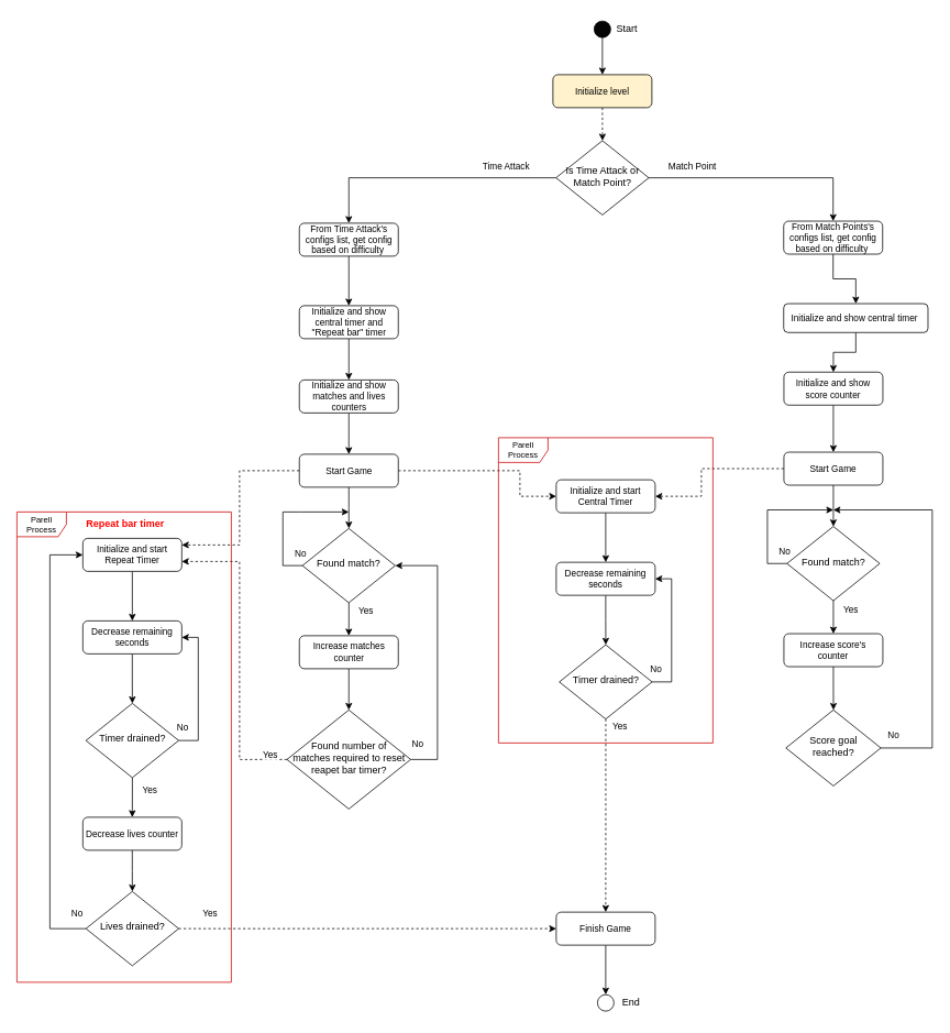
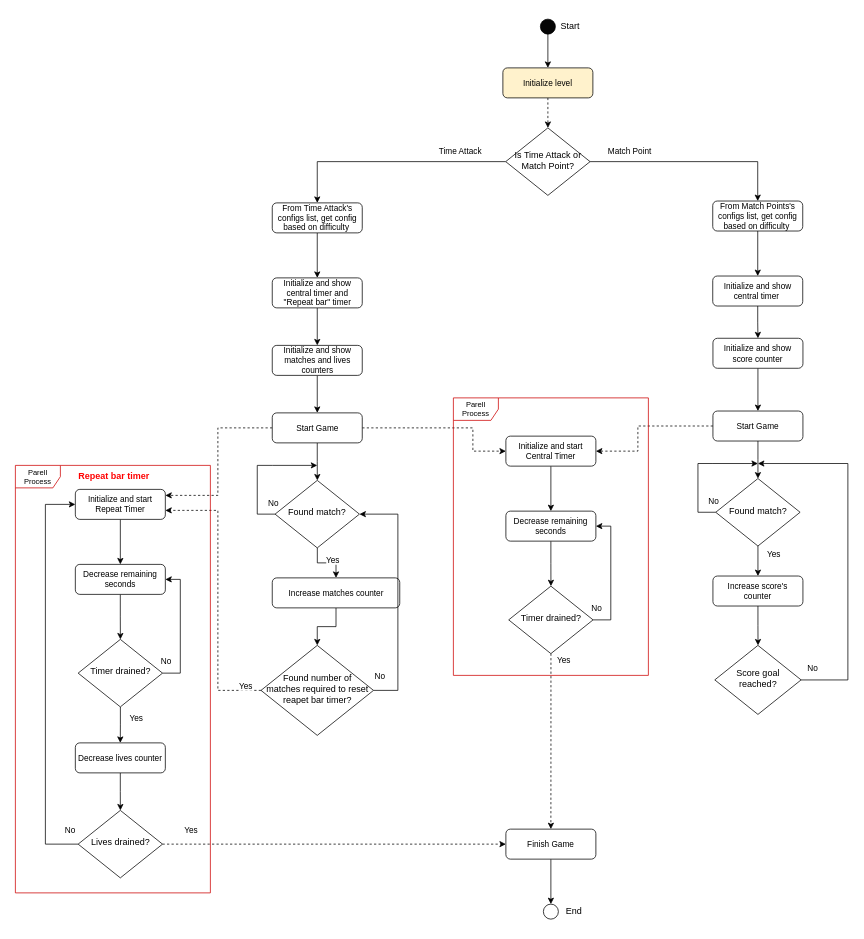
  <mxCell id="0" />
  <mxCell id="1" parent="0" />
  <mxCell id="2" style="edgeStyle=orthogonalEdgeStyle;rounded=0;orthogonalLoop=1;jettySize=auto;html=1;" edge="1" parent="1" source="3" target="6"><mxGeometry relative="1" as="geometry" /></mxCell>
  <mxCell id="3" value="" style="ellipse;whiteSpace=wrap;html=1;aspect=fixed;fillColor=#050505;fontSize=14;" parent="1" vertex="1"><mxGeometry x="720" y="25" width="20" height="20" as="geometry" /></mxCell>
  <mxCell id="4" value="Start" style="text;html=1;strokeColor=none;fillColor=none;align=center;verticalAlign=middle;whiteSpace=wrap;rounded=0;" parent="1" vertex="1"><mxGeometry x="730" y="20" width="60" height="30" as="geometry" /></mxCell>
  <mxCell id="5" style="edgeStyle=orthogonalEdgeStyle;rounded=0;orthogonalLoop=1;jettySize=auto;html=1;dashed=1;" edge="1" parent="1" source="6" target="11"><mxGeometry relative="1" as="geometry" /></mxCell>
  <mxCell id="6" value="Initialize level" style="rounded=1;whiteSpace=wrap;html=1;fontSize=11;glass=0;strokeWidth=1;shadow=0;fillColor=#fff2cc;" vertex="1" parent="1"><mxGeometry x="670" y="90" width="120" height="40" as="geometry" /></mxCell>
  <mxCell id="7" style="edgeStyle=orthogonalEdgeStyle;rounded=0;orthogonalLoop=1;jettySize=auto;html=1;entryX=0.5;entryY=0;entryDx=0;entryDy=0;" edge="1" parent="1" source="11" target="13"><mxGeometry relative="1" as="geometry" /></mxCell>
  <mxCell id="8" value="Time Attack" style="edgeLabel;html=1;align=center;verticalAlign=middle;resizable=0;points=[];" vertex="1" connectable="0" parent="7"><mxGeometry x="-0.731" y="-1" relative="1" as="geometry"><mxPoint x="-20" y="-14" as="offset" /></mxGeometry></mxCell>
  <mxCell id="9" style="edgeStyle=orthogonalEdgeStyle;rounded=0;orthogonalLoop=1;jettySize=auto;html=1;" edge="1" parent="1" source="11" target="19"><mxGeometry relative="1" as="geometry"><mxPoint x="876.25" y="210" as="sourcePoint" /></mxGeometry></mxCell>
  <mxCell id="10" value="Match Point" style="edgeLabel;html=1;align=center;verticalAlign=middle;resizable=0;points=[];" vertex="1" connectable="0" parent="9"><mxGeometry x="-0.667" y="1" relative="1" as="geometry"><mxPoint x="6" y="-14" as="offset" /></mxGeometry></mxCell>
  <mxCell id="11" value="Is Time Attack or Match Point?" style="rhombus;whiteSpace=wrap;html=1;shadow=0;fontFamily=Helvetica;fontSize=12;align=center;strokeWidth=1;spacing=6;spacingTop=-4;verticalAlign=middle;" vertex="1" parent="1"><mxGeometry x="673.75" y="170" width="112.5" height="90" as="geometry" /></mxCell>
  <mxCell id="12" style="edgeStyle=orthogonalEdgeStyle;rounded=0;orthogonalLoop=1;jettySize=auto;html=1;entryX=0.5;entryY=0;entryDx=0;entryDy=0;" edge="1" parent="1" source="13" target="15"><mxGeometry relative="1" as="geometry" /></mxCell>
  <mxCell id="13" value="From Time Attack's configs list, get config based on difficulty&amp;nbsp;" style="rounded=1;whiteSpace=wrap;html=1;fontSize=11;glass=0;strokeWidth=1;shadow=0;" vertex="1" parent="1"><mxGeometry x="362.51" y="270" width="120" height="40" as="geometry" /></mxCell>
  <mxCell id="14" style="edgeStyle=orthogonalEdgeStyle;rounded=0;orthogonalLoop=1;jettySize=auto;html=1;" edge="1" parent="1" source="15" target="17"><mxGeometry relative="1" as="geometry" /></mxCell>
  <mxCell id="15" value="Initialize and show central timer and &quot;Repeat bar&quot; timer" style="rounded=1;whiteSpace=wrap;html=1;fontSize=11;glass=0;strokeWidth=1;shadow=0;" vertex="1" parent="1"><mxGeometry x="362.51" y="370" width="120" height="40" as="geometry" /></mxCell>
  <mxCell id="16" style="edgeStyle=orthogonalEdgeStyle;rounded=0;orthogonalLoop=1;jettySize=auto;html=1;" edge="1" parent="1" source="17" target="27"><mxGeometry relative="1" as="geometry" /></mxCell>
  <mxCell id="17" value="Initialize and show matches and lives counters" style="rounded=1;whiteSpace=wrap;html=1;fontSize=11;glass=0;strokeWidth=1;shadow=0;" vertex="1" parent="1"><mxGeometry x="362.51" y="460" width="120" height="40" as="geometry" /></mxCell>
  <mxCell id="18" style="edgeStyle=orthogonalEdgeStyle;rounded=0;orthogonalLoop=1;jettySize=auto;html=1;entryX=0.5;entryY=0;entryDx=0;entryDy=0;" edge="1" parent="1" source="19" target="21"><mxGeometry relative="1" as="geometry" /></mxCell>
  <mxCell id="19" value="From Match Points's configs list, get config based on difficulty&amp;nbsp;" style="rounded=1;whiteSpace=wrap;html=1;fontSize=11;glass=0;strokeWidth=1;shadow=0;" vertex="1" parent="1"><mxGeometry x="949.82" y="267.54" width="120" height="40" as="geometry" /></mxCell>
  <mxCell id="20" style="edgeStyle=orthogonalEdgeStyle;rounded=0;orthogonalLoop=1;jettySize=auto;html=1;" edge="1" parent="1" source="21" target="23"><mxGeometry relative="1" as="geometry" /></mxCell>
- <mxCell id="21" value="Initialize and show central timer&amp;nbsp;" style="rounded=1;whiteSpace=wrap;html=1;fontSize=11;glass=0;strokeWidth=1;shadow=0;" vertex="1" parent="1"><mxGeometry x="949.82" y="367.54" width="175" height="35" as="geometry" /></mxCell>
+ <mxCell id="21" value="Initialize and show central timer&amp;nbsp;" style="rounded=1;whiteSpace=wrap;html=1;fontSize=11;glass=0;strokeWidth=1;shadow=0;" vertex="1" parent="1"><mxGeometry x="949.82" y="367.54" width="120" height="40" as="geometry" /></mxCell>
  <mxCell id="22" style="edgeStyle=orthogonalEdgeStyle;rounded=0;orthogonalLoop=1;jettySize=auto;html=1;entryX=0.5;entryY=0;entryDx=0;entryDy=0;" edge="1" parent="1" source="23" target="62"><mxGeometry relative="1" as="geometry" /></mxCell>
  <mxCell id="23" value="Initialize and show score counter" style="rounded=1;whiteSpace=wrap;html=1;fontSize=11;glass=0;strokeWidth=1;shadow=0;" vertex="1" parent="1"><mxGeometry x="950.09" y="450.54" width="120" height="40" as="geometry" /></mxCell>
  <mxCell id="24" style="edgeStyle=orthogonalEdgeStyle;rounded=0;orthogonalLoop=1;jettySize=auto;html=1;" edge="1" parent="1" source="27" target="32"><mxGeometry relative="1" as="geometry" /></mxCell>
  <mxCell id="25" style="edgeStyle=orthogonalEdgeStyle;rounded=0;orthogonalLoop=1;jettySize=auto;html=1;dashed=1;" edge="1" parent="1" source="27" target="42"><mxGeometry relative="1" as="geometry"><Array as="points"><mxPoint x="290" y="570" /><mxPoint x="290" y="660" /></Array></mxGeometry></mxCell>
  <mxCell id="26" style="edgeStyle=orthogonalEdgeStyle;rounded=0;orthogonalLoop=1;jettySize=auto;html=1;dashed=1;" edge="1" parent="1" source="27" target="75"><mxGeometry relative="1" as="geometry"><Array as="points"><mxPoint x="630" y="570" /><mxPoint x="630" y="601" /></Array></mxGeometry></mxCell>
  <mxCell id="27" value="Start Game" style="rounded=1;whiteSpace=wrap;html=1;fontSize=11;glass=0;strokeWidth=1;shadow=0;" vertex="1" parent="1"><mxGeometry x="362.51" y="550" width="120" height="40" as="geometry" /></mxCell>
  <mxCell id="28" style="edgeStyle=orthogonalEdgeStyle;rounded=0;orthogonalLoop=1;jettySize=auto;html=1;" edge="1" parent="1" source="32"><mxGeometry relative="1" as="geometry"><mxPoint x="422.51" y="620" as="targetPoint" /><Array as="points"><mxPoint x="342.51" y="685" /><mxPoint x="342.51" y="620" /><mxPoint x="362.51" y="620" /></Array></mxGeometry></mxCell>
  <mxCell id="29" value="No" style="edgeLabel;html=1;align=center;verticalAlign=middle;resizable=0;points=[];" vertex="1" connectable="0" parent="28"><mxGeometry x="-0.856" y="2" relative="1" as="geometry"><mxPoint x="9" y="-17" as="offset" /></mxGeometry></mxCell>
  <mxCell id="30" style="edgeStyle=orthogonalEdgeStyle;rounded=0;orthogonalLoop=1;jettySize=auto;html=1;" edge="1" parent="1" source="32" target="34"><mxGeometry relative="1" as="geometry" /></mxCell>
  <mxCell id="31" value="Yes" style="edgeLabel;html=1;align=center;verticalAlign=middle;resizable=0;points=[];" vertex="1" connectable="0" parent="30"><mxGeometry x="-0.498" y="-3" relative="1" as="geometry"><mxPoint x="23" as="offset" /></mxGeometry></mxCell>
  <mxCell id="32" value="Found match?" style="rhombus;whiteSpace=wrap;html=1;shadow=0;fontFamily=Helvetica;fontSize=12;align=center;strokeWidth=1;spacing=6;spacingTop=-4;verticalAlign=middle;" vertex="1" parent="1"><mxGeometry x="366.26" y="640" width="112.5" height="90" as="geometry" /></mxCell>
  <mxCell id="33" style="edgeStyle=orthogonalEdgeStyle;rounded=0;orthogonalLoop=1;jettySize=auto;html=1;" edge="1" parent="1" source="34" target="39"><mxGeometry relative="1" as="geometry" /></mxCell>
- <mxCell id="34" value="Increase matches counter" style="rounded=1;whiteSpace=wrap;html=1;fontSize=11;glass=0;strokeWidth=1;shadow=0;" vertex="1" parent="1"><mxGeometry x="362.51" y="770" width="120" height="40" as="geometry" /></mxCell>
+ <mxCell id="34" value="Increase matches counter" style="rounded=1;whiteSpace=wrap;html=1;fontSize=11;glass=0;strokeWidth=1;shadow=0;" vertex="1" parent="1"><mxGeometry x="362.51" y="770" width="170" height="40" as="geometry" /></mxCell>
  <mxCell id="35" style="edgeStyle=orthogonalEdgeStyle;rounded=0;orthogonalLoop=1;jettySize=auto;html=1;" edge="1" parent="1" source="39" target="32"><mxGeometry relative="1" as="geometry"><mxPoint x="492.51" y="620" as="targetPoint" /><Array as="points"><mxPoint x="530" y="920" /><mxPoint x="530" y="685" /></Array></mxGeometry></mxCell>
  <mxCell id="36" value="No" style="edgeLabel;html=1;align=center;verticalAlign=middle;resizable=0;points=[];" vertex="1" connectable="0" parent="35"><mxGeometry x="-0.91" y="-2" relative="1" as="geometry"><mxPoint x="-6" y="-22" as="offset" /></mxGeometry></mxCell>
  <mxCell id="37" style="edgeStyle=orthogonalEdgeStyle;rounded=0;orthogonalLoop=1;jettySize=auto;html=1;dashed=1;" edge="1" parent="1" source="39" target="42"><mxGeometry relative="1" as="geometry"><Array as="points"><mxPoint x="290" y="920" /><mxPoint x="290" y="680" /></Array></mxGeometry></mxCell>
  <mxCell id="38" value="Yes" style="edgeLabel;html=1;align=center;verticalAlign=middle;resizable=0;points=[];" vertex="1" connectable="0" parent="37"><mxGeometry x="-0.508" y="2" relative="1" as="geometry"><mxPoint x="38" y="26" as="offset" /></mxGeometry></mxCell>
  <mxCell id="39" value="Found number of matches required to reset reapet bar timer?" style="rhombus;whiteSpace=wrap;html=1;shadow=0;fontFamily=Helvetica;fontSize=12;align=center;strokeWidth=1;spacing=6;spacingTop=-4;verticalAlign=middle;" vertex="1" parent="1"><mxGeometry x="347.51" y="860" width="150" height="120" as="geometry" /></mxCell>
  <mxCell id="40" value="&lt;font color=&quot;#ff0000&quot;&gt;&lt;b&gt;&amp;nbsp;Repeat bar timer&lt;/b&gt;&lt;/font&gt;" style="text;html=1;strokeColor=none;fillColor=none;align=center;verticalAlign=middle;whiteSpace=wrap;rounded=0;" vertex="1" parent="1"><mxGeometry x="20" y="620" width="260" height="30" as="geometry" /></mxCell>
  <mxCell id="41" style="edgeStyle=orthogonalEdgeStyle;rounded=0;orthogonalLoop=1;jettySize=auto;html=1;entryX=0.5;entryY=0;entryDx=0;entryDy=0;" edge="1" parent="1" source="42" target="49"><mxGeometry relative="1" as="geometry" /></mxCell>
  <mxCell id="42" value="Initialize and start Repeat Timer" style="rounded=1;whiteSpace=wrap;html=1;fontSize=11;glass=0;strokeWidth=1;shadow=0;" vertex="1" parent="1"><mxGeometry x="99.94" y="652" width="120" height="40" as="geometry" /></mxCell>
  <mxCell id="43" style="edgeStyle=orthogonalEdgeStyle;rounded=0;orthogonalLoop=1;jettySize=auto;html=1;" edge="1" parent="1" source="47" target="49"><mxGeometry relative="1" as="geometry"><Array as="points"><mxPoint x="239.86" y="897" /><mxPoint x="239.86" y="772" /></Array></mxGeometry></mxCell>
  <mxCell id="44" value="No" style="edgeLabel;html=1;align=center;verticalAlign=middle;resizable=0;points=[];" vertex="1" connectable="0" parent="43"><mxGeometry x="-0.759" y="1" relative="1" as="geometry"><mxPoint x="-16" y="-16" as="offset" /></mxGeometry></mxCell>
  <mxCell id="45" style="edgeStyle=orthogonalEdgeStyle;rounded=0;orthogonalLoop=1;jettySize=auto;html=1;" edge="1" parent="1" source="47" target="53"><mxGeometry relative="1" as="geometry" /></mxCell>
  <mxCell id="46" value="Yes" style="edgeLabel;html=1;align=center;verticalAlign=middle;resizable=0;points=[];" vertex="1" connectable="0" parent="45"><mxGeometry x="-0.388" y="-1" relative="1" as="geometry"><mxPoint x="21" as="offset" /></mxGeometry></mxCell>
  <mxCell id="47" value="Timer drained?" style="rhombus;whiteSpace=wrap;html=1;shadow=0;fontFamily=Helvetica;fontSize=12;align=center;strokeWidth=1;spacing=6;spacingTop=-4;verticalAlign=middle;" vertex="1" parent="1"><mxGeometry x="103.69" y="852" width="112.5" height="90" as="geometry" /></mxCell>
  <mxCell id="48" style="edgeStyle=orthogonalEdgeStyle;rounded=0;orthogonalLoop=1;jettySize=auto;html=1;" edge="1" parent="1" source="49" target="47"><mxGeometry relative="1" as="geometry" /></mxCell>
  <mxCell id="49" value="Decrease remaining seconds" style="rounded=1;whiteSpace=wrap;html=1;fontSize=11;glass=0;strokeWidth=1;shadow=0;" vertex="1" parent="1"><mxGeometry x="99.94" y="752" width="120" height="40" as="geometry" /></mxCell>
  <mxCell id="50" style="edgeStyle=orthogonalEdgeStyle;rounded=0;orthogonalLoop=1;jettySize=auto;html=1;" edge="1" parent="1" source="51" target="83"><mxGeometry relative="1" as="geometry" /></mxCell>
  <mxCell id="51" value="Finish Game" style="rounded=1;whiteSpace=wrap;html=1;fontSize=11;glass=0;strokeWidth=1;shadow=0;" vertex="1" parent="1"><mxGeometry x="674" y="1105" width="120" height="40" as="geometry" /></mxCell>
  <mxCell id="52" style="edgeStyle=orthogonalEdgeStyle;rounded=0;orthogonalLoop=1;jettySize=auto;html=1;" edge="1" parent="1" source="53" target="58"><mxGeometry relative="1" as="geometry" /></mxCell>
  <mxCell id="53" value="Decrease lives counter" style="rounded=1;whiteSpace=wrap;html=1;fontSize=11;glass=0;strokeWidth=1;shadow=0;" vertex="1" parent="1"><mxGeometry x="99.94" y="990" width="120" height="40" as="geometry" /></mxCell>
  <mxCell id="54" style="edgeStyle=orthogonalEdgeStyle;rounded=0;orthogonalLoop=1;jettySize=auto;html=1;entryX=0;entryY=0.5;entryDx=0;entryDy=0;dashed=1;" edge="1" parent="1" source="58" target="51"><mxGeometry relative="1" as="geometry" /></mxCell>
  <mxCell id="55" value="Yes" style="edgeLabel;html=1;align=center;verticalAlign=middle;resizable=0;points=[];" vertex="1" connectable="0" parent="54"><mxGeometry x="-0.655" y="-3" relative="1" as="geometry"><mxPoint x="-42" y="-23" as="offset" /></mxGeometry></mxCell>
  <mxCell id="56" style="edgeStyle=orthogonalEdgeStyle;rounded=0;orthogonalLoop=1;jettySize=auto;html=1;entryX=0;entryY=0.5;entryDx=0;entryDy=0;" edge="1" parent="1" source="58" target="42"><mxGeometry relative="1" as="geometry"><Array as="points"><mxPoint x="60" y="1125" /><mxPoint x="60" y="672" /></Array></mxGeometry></mxCell>
  <mxCell id="57" value="No" style="edgeLabel;html=1;align=center;verticalAlign=middle;resizable=0;points=[];" vertex="1" connectable="0" parent="56"><mxGeometry x="-0.953" relative="1" as="geometry"><mxPoint x="2" y="-20" as="offset" /></mxGeometry></mxCell>
  <mxCell id="58" value="Lives drained?" style="rhombus;whiteSpace=wrap;html=1;shadow=0;fontFamily=Helvetica;fontSize=12;align=center;strokeWidth=1;spacing=6;spacingTop=-4;verticalAlign=middle;" vertex="1" parent="1"><mxGeometry x="103.69" y="1080" width="112.5" height="90" as="geometry" /></mxCell>
  <mxCell id="59" value="Parell Process" style="shape=umlFrame;whiteSpace=wrap;html=1;pointerEvents=0;fontSize=10;strokeColor=#CC0000;" vertex="1" parent="1"><mxGeometry x="20" y="620" width="260" height="570" as="geometry" /></mxCell>
  <mxCell id="60" style="edgeStyle=orthogonalEdgeStyle;rounded=0;orthogonalLoop=1;jettySize=auto;html=1;" edge="1" parent="1" source="62" target="67"><mxGeometry relative="1" as="geometry" /></mxCell>
  <mxCell id="61" style="edgeStyle=orthogonalEdgeStyle;rounded=0;orthogonalLoop=1;jettySize=auto;html=1;dashed=1;" edge="1" parent="1" source="62" target="75"><mxGeometry relative="1" as="geometry"><Array as="points"><mxPoint x="850" y="567" /><mxPoint x="850" y="601" /></Array></mxGeometry></mxCell>
  <mxCell id="62" value="Start Game" style="rounded=1;whiteSpace=wrap;html=1;fontSize=11;glass=0;strokeWidth=1;shadow=0;" vertex="1" parent="1"><mxGeometry x="950.07" y="547.54" width="120" height="40" as="geometry" /></mxCell>
  <mxCell id="63" style="edgeStyle=orthogonalEdgeStyle;rounded=0;orthogonalLoop=1;jettySize=auto;html=1;" edge="1" parent="1" source="67"><mxGeometry relative="1" as="geometry"><mxPoint x="1010.07" y="617.54" as="targetPoint" /><Array as="points"><mxPoint x="930.07" y="682.54" /><mxPoint x="930.07" y="617.54" /><mxPoint x="950.07" y="617.54" /></Array></mxGeometry></mxCell>
  <mxCell id="64" value="No" style="edgeLabel;html=1;align=center;verticalAlign=middle;resizable=0;points=[];" vertex="1" connectable="0" parent="63"><mxGeometry x="-0.856" y="2" relative="1" as="geometry"><mxPoint x="9" y="-17" as="offset" /></mxGeometry></mxCell>
  <mxCell id="65" style="edgeStyle=orthogonalEdgeStyle;rounded=0;orthogonalLoop=1;jettySize=auto;html=1;" edge="1" parent="1" source="67" target="69"><mxGeometry relative="1" as="geometry" /></mxCell>
  <mxCell id="66" value="Yes" style="edgeLabel;html=1;align=center;verticalAlign=middle;resizable=0;points=[];" vertex="1" connectable="0" parent="65"><mxGeometry x="-0.498" y="-3" relative="1" as="geometry"><mxPoint x="23" as="offset" /></mxGeometry></mxCell>
  <mxCell id="67" value="Found match?" style="rhombus;whiteSpace=wrap;html=1;shadow=0;fontFamily=Helvetica;fontSize=12;align=center;strokeWidth=1;spacing=6;spacingTop=-4;verticalAlign=middle;" vertex="1" parent="1"><mxGeometry x="953.82" y="637.54" width="112.5" height="90" as="geometry" /></mxCell>
  <mxCell id="68" style="edgeStyle=orthogonalEdgeStyle;rounded=0;orthogonalLoop=1;jettySize=auto;html=1;" edge="1" parent="1" source="69" target="72"><mxGeometry relative="1" as="geometry" /></mxCell>
  <mxCell id="69" value="Increase score's counter" style="rounded=1;whiteSpace=wrap;html=1;fontSize=11;glass=0;strokeWidth=1;shadow=0;" vertex="1" parent="1"><mxGeometry x="950.07" y="767.54" width="120" height="40" as="geometry" /></mxCell>
  <mxCell id="70" style="edgeStyle=orthogonalEdgeStyle;rounded=0;orthogonalLoop=1;jettySize=auto;html=1;" edge="1" parent="1" source="72"><mxGeometry relative="1" as="geometry"><mxPoint x="1010.07" y="617.54" as="targetPoint" /><Array as="points"><mxPoint x="1130" y="906" /><mxPoint x="1130" y="618" /><mxPoint x="1010" y="618" /></Array></mxGeometry></mxCell>
  <mxCell id="71" value="No" style="edgeLabel;html=1;align=center;verticalAlign=middle;resizable=0;points=[];" vertex="1" connectable="0" parent="70"><mxGeometry x="-0.91" y="-2" relative="1" as="geometry"><mxPoint x="-6" y="-18" as="offset" /></mxGeometry></mxCell>
  <mxCell id="72" value="Score goal reached?" style="rhombus;whiteSpace=wrap;html=1;shadow=0;fontFamily=Helvetica;fontSize=12;align=center;strokeWidth=1;spacing=6;spacingTop=-4;verticalAlign=middle;" vertex="1" parent="1"><mxGeometry x="952.56" y="860" width="115.07" height="92.06" as="geometry" /></mxCell>
  <mxCell id="73" value="Parell Process" style="shape=umlFrame;whiteSpace=wrap;html=1;pointerEvents=0;fontSize=10;strokeColor=#CC0000;" vertex="1" parent="1"><mxGeometry x="604" y="530" width="260" height="370" as="geometry" /></mxCell>
  <mxCell id="74" style="edgeStyle=orthogonalEdgeStyle;rounded=0;orthogonalLoop=1;jettySize=auto;html=1;entryX=0.5;entryY=0;entryDx=0;entryDy=0;" edge="1" parent="1" source="75" target="82"><mxGeometry relative="1" as="geometry" /></mxCell>
  <mxCell id="75" value="Initialize and start Central Timer" style="rounded=1;whiteSpace=wrap;html=1;fontSize=11;glass=0;strokeWidth=1;shadow=0;" vertex="1" parent="1"><mxGeometry x="674" y="581" width="120" height="40" as="geometry" /></mxCell>
  <mxCell id="76" style="edgeStyle=orthogonalEdgeStyle;rounded=0;orthogonalLoop=1;jettySize=auto;html=1;" edge="1" parent="1" source="80" target="82"><mxGeometry relative="1" as="geometry"><Array as="points"><mxPoint x="813.92" y="826" /><mxPoint x="813.92" y="701" /></Array></mxGeometry></mxCell>
  <mxCell id="77" value="No" style="edgeLabel;html=1;align=center;verticalAlign=middle;resizable=0;points=[];" vertex="1" connectable="0" parent="76"><mxGeometry x="-0.759" y="1" relative="1" as="geometry"><mxPoint x="-16" y="-16" as="offset" /></mxGeometry></mxCell>
  <mxCell id="78" style="edgeStyle=orthogonalEdgeStyle;rounded=0;orthogonalLoop=1;jettySize=auto;html=1;dashed=1;" edge="1" parent="1" source="80" target="51"><mxGeometry relative="1" as="geometry" /></mxCell>
  <mxCell id="79" value="Yes" style="edgeLabel;html=1;align=center;verticalAlign=middle;resizable=0;points=[];" vertex="1" connectable="0" parent="78"><mxGeometry x="0.338" y="1" relative="1" as="geometry"><mxPoint x="15" y="-148" as="offset" /></mxGeometry></mxCell>
  <mxCell id="80" value="Timer drained?" style="rhombus;whiteSpace=wrap;html=1;shadow=0;fontFamily=Helvetica;fontSize=12;align=center;strokeWidth=1;spacing=6;spacingTop=-4;verticalAlign=middle;" vertex="1" parent="1"><mxGeometry x="677.75" y="781" width="112.5" height="90" as="geometry" /></mxCell>
  <mxCell id="81" style="edgeStyle=orthogonalEdgeStyle;rounded=0;orthogonalLoop=1;jettySize=auto;html=1;" edge="1" parent="1" source="82" target="80"><mxGeometry relative="1" as="geometry" /></mxCell>
  <mxCell id="82" value="Decrease remaining seconds" style="rounded=1;whiteSpace=wrap;html=1;fontSize=11;glass=0;strokeWidth=1;shadow=0;" vertex="1" parent="1"><mxGeometry x="674" y="681" width="120" height="40" as="geometry" /></mxCell>
  <mxCell id="83" value="" style="ellipse;whiteSpace=wrap;html=1;aspect=fixed;fillColor=#FFFFFF;fontSize=14;" vertex="1" parent="1"><mxGeometry x="724" y="1205" width="20" height="20" as="geometry" /></mxCell>
  <mxCell id="84" value="End" style="text;html=1;strokeColor=none;fillColor=none;align=center;verticalAlign=middle;whiteSpace=wrap;rounded=0;" vertex="1" parent="1"><mxGeometry x="735" y="1200" width="60" height="30" as="geometry" /></mxCell>
